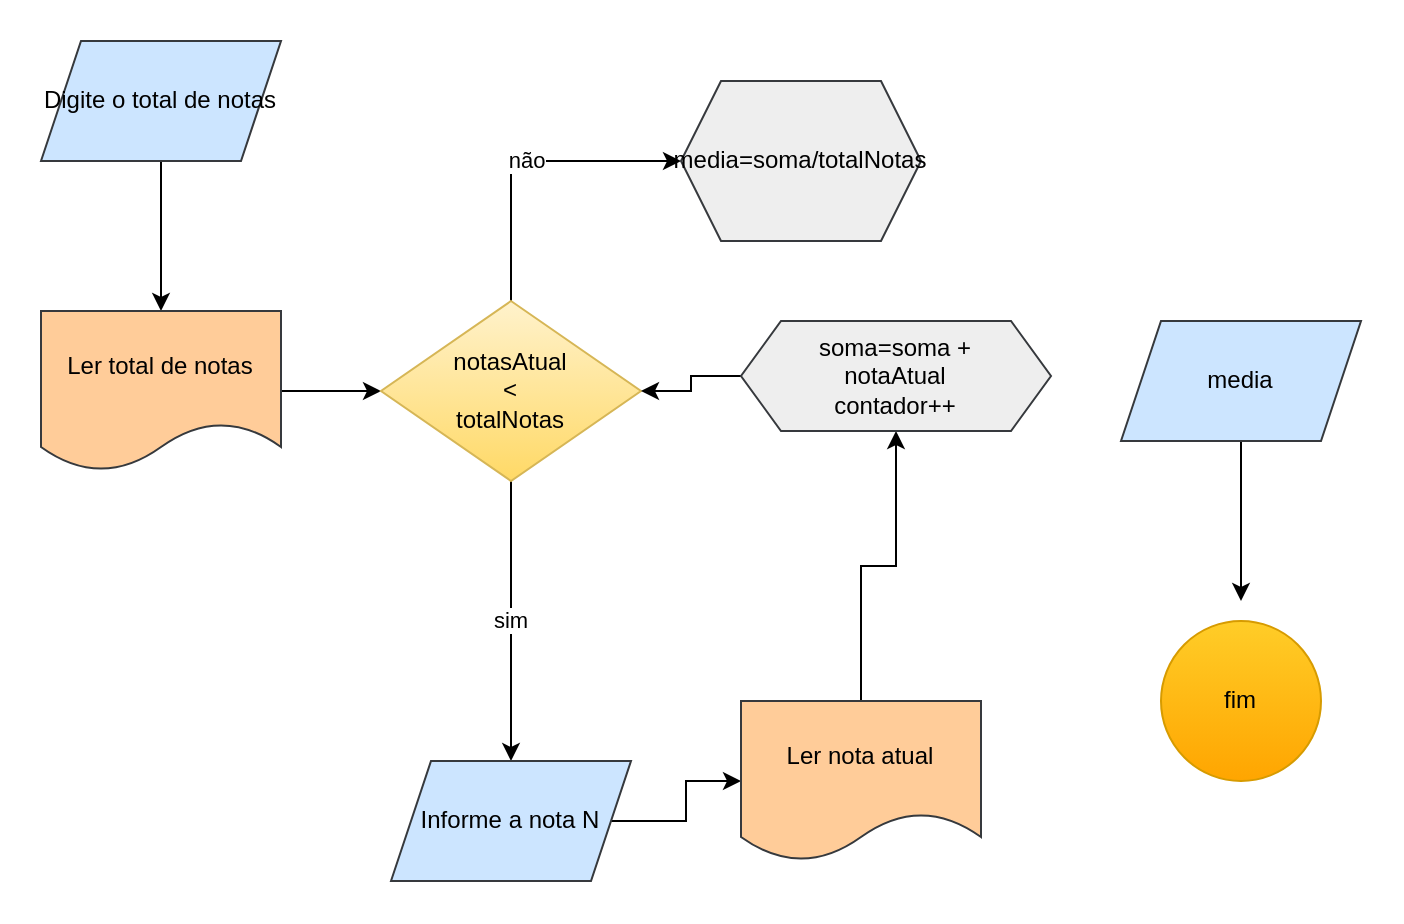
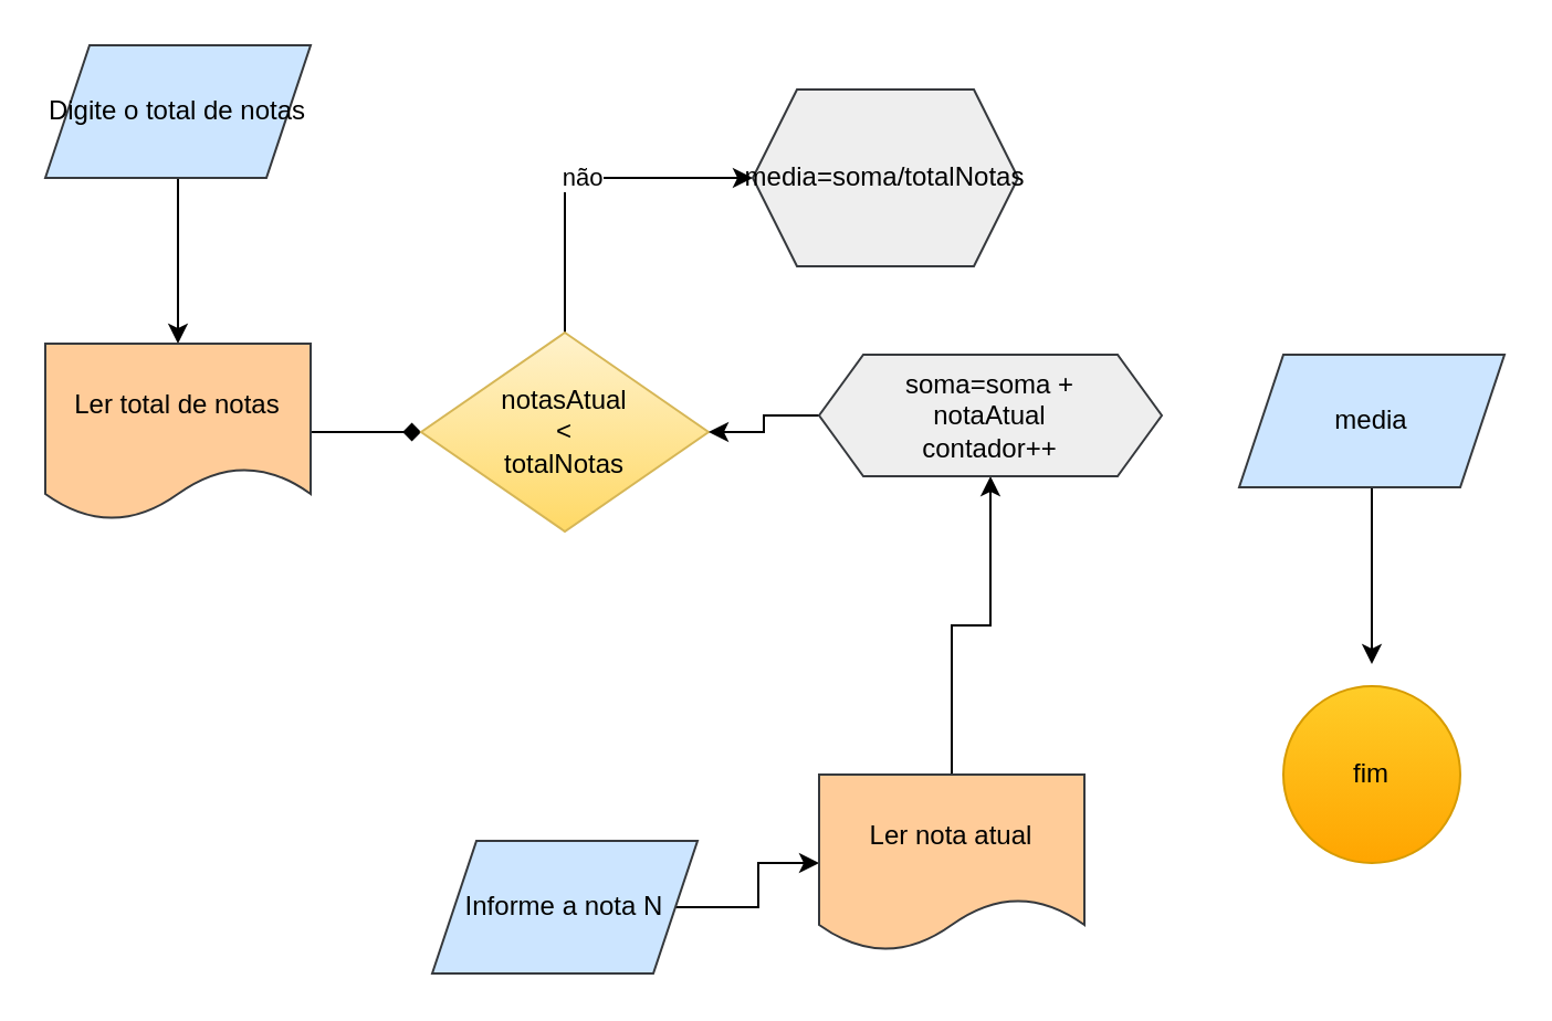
  <mxCell id="0" />
  <mxCell id="1" parent="0" />
  <mxCell id="2" style="edgeStyle=orthogonalEdgeStyle;rounded=0;orthogonalLoop=1;jettySize=auto;html=1;exitX=0.5;exitY=0;exitDx=0;exitDy=0;exitPerimeter=0;entryX=0.5;entryY=0;entryDx=0;entryDy=0;" edge="1" parent="1"><mxGeometry relative="1" as="geometry"><mxPoint x="200" y="40" as="sourcePoint" /></mxGeometry></mxCell>
  <mxCell id="3" style="edgeStyle=orthogonalEdgeStyle;rounded=0;orthogonalLoop=1;jettySize=auto;html=1;entryX=0.5;entryY=0;entryDx=0;entryDy=0;" edge="1" parent="1" source="4" target="6"><mxGeometry relative="1" as="geometry" /></mxCell>
  <mxCell id="4" value="Digite o total de notas" style="shape=parallelogram;perimeter=parallelogramPerimeter;whiteSpace=wrap;html=1;fixedSize=1;fillColor=#cce5ff;strokeColor=#36393d;" vertex="1" parent="1"><mxGeometry x="20" y="20" width="120" height="60" as="geometry" /></mxCell>
- <mxCell id="5" style="edgeStyle=orthogonalEdgeStyle;rounded=0;orthogonalLoop=1;jettySize=auto;html=1;entryX=0;entryY=0.5;entryDx=0;entryDy=0;" edge="1" parent="1" source="6" target="9"><mxGeometry relative="1" as="geometry" /></mxCell>
+ <mxCell id="5" style="edgeStyle=orthogonalEdgeStyle;rounded=0;orthogonalLoop=1;jettySize=auto;html=1;entryX=0;entryY=0.5;entryDx=0;entryDy=0;endArrow=diamond;" edge="1" parent="1" source="6" target="9"><mxGeometry relative="1" as="geometry" /></mxCell>
  <mxCell id="6" value="Ler total de notas" style="shape=document;whiteSpace=wrap;html=1;boundedLbl=1;fillColor=#ffcc99;strokeColor=#36393d;" vertex="1" parent="1"><mxGeometry x="20" y="155" width="120" height="80" as="geometry" /></mxCell>
- <mxCell id="7" value="sim" style="edgeStyle=orthogonalEdgeStyle;rounded=0;orthogonalLoop=1;jettySize=auto;html=1;" edge="1" parent="1" source="9" target="11"><mxGeometry relative="1" as="geometry" /></mxCell>
  <mxCell id="8" value="não" style="edgeStyle=orthogonalEdgeStyle;rounded=0;orthogonalLoop=1;jettySize=auto;html=1;exitX=0.5;exitY=0;exitDx=0;exitDy=0;entryX=0;entryY=0.5;entryDx=0;entryDy=0;" edge="1" parent="1" source="9" target="16"><mxGeometry relative="1" as="geometry" /></mxCell>
  <mxCell id="9" value="notasAtual&lt;div&gt;&amp;lt;&lt;/div&gt;&lt;div&gt;totalNotas&lt;/div&gt;" style="rhombus;whiteSpace=wrap;html=1;fillColor=#fff2cc;gradientColor=#ffd966;strokeColor=#d6b656;" vertex="1" parent="1"><mxGeometry x="190" y="150" width="130" height="90" as="geometry" /></mxCell>
  <mxCell id="10" value="" style="edgeStyle=orthogonalEdgeStyle;rounded=0;orthogonalLoop=1;jettySize=auto;html=1;" edge="1" parent="1" source="11" target="13"><mxGeometry relative="1" as="geometry" /></mxCell>
  <mxCell id="11" value="Informe a nota N" style="shape=parallelogram;perimeter=parallelogramPerimeter;whiteSpace=wrap;html=1;fixedSize=1;fillColor=#cce5ff;strokeColor=#36393d;" vertex="1" parent="1"><mxGeometry x="195" y="380" width="120" height="60" as="geometry" /></mxCell>
  <mxCell id="12" style="edgeStyle=orthogonalEdgeStyle;rounded=0;orthogonalLoop=1;jettySize=auto;html=1;entryX=0.5;entryY=1;entryDx=0;entryDy=0;" edge="1" parent="1" source="13" target="15"><mxGeometry relative="1" as="geometry" /></mxCell>
  <mxCell id="13" value="Ler nota atual" style="shape=document;whiteSpace=wrap;html=1;boundedLbl=1;fillColor=#ffcc99;strokeColor=#36393d;" vertex="1" parent="1"><mxGeometry x="370" y="350" width="120" height="80" as="geometry" /></mxCell>
  <mxCell id="14" style="edgeStyle=orthogonalEdgeStyle;rounded=0;orthogonalLoop=1;jettySize=auto;html=1;entryX=1;entryY=0.5;entryDx=0;entryDy=0;" edge="1" parent="1" source="15" target="9"><mxGeometry relative="1" as="geometry" /></mxCell>
  <mxCell id="15" value="soma=soma +&lt;div&gt;notaAtual&lt;/div&gt;&lt;div&gt;contador++&lt;/div&gt;" style="shape=hexagon;perimeter=hexagonPerimeter2;whiteSpace=wrap;html=1;fixedSize=1;fillColor=#eeeeee;strokeColor=#36393d;" vertex="1" parent="1"><mxGeometry x="370" y="160" width="155" height="55" as="geometry" /></mxCell>
  <mxCell id="16" value="media=soma/totalNotas" style="shape=hexagon;perimeter=hexagonPerimeter2;whiteSpace=wrap;html=1;fixedSize=1;fillColor=#eeeeee;strokeColor=#36393d;" vertex="1" parent="1"><mxGeometry x="340" y="40" width="120" height="80" as="geometry" /></mxCell>
  <mxCell id="17" style="edgeStyle=orthogonalEdgeStyle;rounded=0;orthogonalLoop=1;jettySize=auto;html=1;" edge="1" parent="1" source="18"><mxGeometry relative="1" as="geometry"><mxPoint x="620" y="300" as="targetPoint" /></mxGeometry></mxCell>
  <mxCell id="18" value="media" style="shape=parallelogram;perimeter=parallelogramPerimeter;whiteSpace=wrap;html=1;fixedSize=1;fillColor=#cce5ff;strokeColor=#36393d;" vertex="1" parent="1"><mxGeometry x="560" y="160" width="120" height="60" as="geometry" /></mxCell>
  <mxCell id="19" value="fim" style="ellipse;whiteSpace=wrap;html=1;aspect=fixed;fillColor=#ffcd28;gradientColor=#ffa500;strokeColor=#d79b00;" vertex="1" parent="1"><mxGeometry x="580" y="310" width="80" height="80" as="geometry" /></mxCell>
